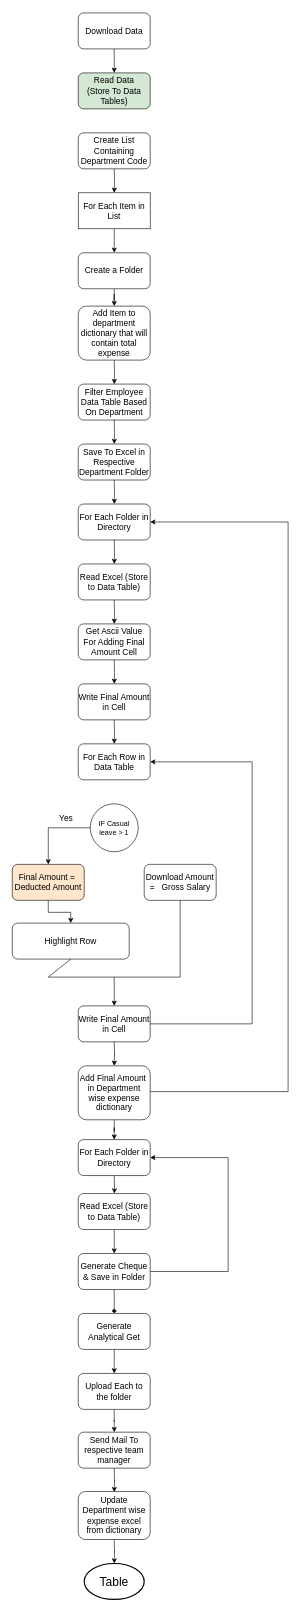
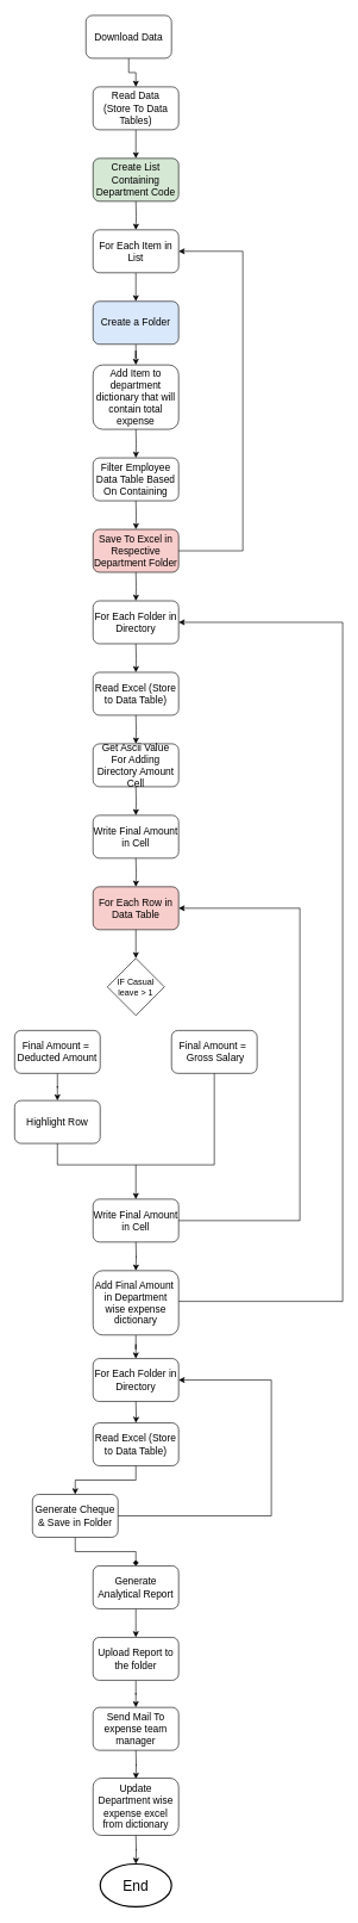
  <mxCell id="0" />
  <mxCell id="1" parent="0" />
  <mxCell id="2" style="edgeStyle=orthogonalEdgeStyle;rounded=0;orthogonalLoop=1;jettySize=auto;html=1;exitX=0.5;exitY=1;exitDx=0;exitDy=0;" parent="1" source="3" target="5" edge="1"><mxGeometry relative="1" as="geometry" /></mxCell>
- <mxCell id="3" value="&lt;font style=&quot;font-size: 14px;&quot;&gt;Download Data&lt;/font&gt;" style="rounded=1;whiteSpace=wrap;html=1;" parent="1" vertex="1"><mxGeometry x="130" y="20" width="120" height="60" as="geometry" /></mxCell>
- <mxCell id="5" value="&lt;font style=&quot;font-size: 14px;&quot;&gt;Read Data&lt;br&gt;(Store To Data Tables)&lt;br&gt;&lt;/font&gt;" style="rounded=1;whiteSpace=wrap;html=1;fillColor=#d5e8d4;" parent="1" vertex="1"><mxGeometry x="130" y="120" width="120" height="60" as="geometry" /></mxCell>
- <mxCell id="6" value="&lt;font style=&quot;font-size: 14px;&quot;&gt;Create List Containing Department Code&lt;br&gt;&lt;/font&gt;" style="rounded=1;whiteSpace=wrap;html=1;" parent="1" vertex="1"><mxGeometry x="130" y="220" width="120" height="60" as="geometry" /></mxCell>
+ <mxCell id="3" value="&lt;font style=&quot;font-size: 14px;&quot;&gt;Download Data&lt;/font&gt;" style="rounded=1;whiteSpace=wrap;html=1;" parent="1" vertex="1"><mxGeometry x="120" y="20" width="120" height="60" as="geometry" /></mxCell>
+ <mxCell id="4" value="" style="edgeStyle=orthogonalEdgeStyle;rounded=0;orthogonalLoop=1;jettySize=auto;html=1;" parent="1" source="5" target="6" edge="1"><mxGeometry relative="1" as="geometry" /></mxCell>
+ <mxCell id="5" value="&lt;font style=&quot;font-size: 14px;&quot;&gt;Read Data&lt;br&gt;(Store To Data Tables)&lt;br&gt;&lt;/font&gt;" style="rounded=1;whiteSpace=wrap;html=1;" parent="1" vertex="1"><mxGeometry x="130" y="120" width="120" height="60" as="geometry" /></mxCell>
+ <mxCell id="6" value="&lt;font style=&quot;font-size: 14px;&quot;&gt;Create List Containing Department Code&lt;br&gt;&lt;/font&gt;" style="rounded=1;whiteSpace=wrap;html=1;fillColor=#d5e8d4;" parent="1" vertex="1"><mxGeometry x="130" y="220" width="120" height="60" as="geometry" /></mxCell>
  <mxCell id="7" value="" style="edgeStyle=orthogonalEdgeStyle;rounded=0;orthogonalLoop=1;jettySize=auto;html=1;" parent="1" target="9" edge="1"><mxGeometry relative="1" as="geometry"><mxPoint x="190" y="280" as="sourcePoint" /></mxGeometry></mxCell>
  <mxCell id="8" value="" style="edgeStyle=orthogonalEdgeStyle;rounded=0;orthogonalLoop=1;jettySize=auto;html=1;" parent="1" source="9" edge="1"><mxGeometry relative="1" as="geometry"><mxPoint x="190" y="420" as="targetPoint" /></mxGeometry></mxCell>
- <mxCell id="9" value="&lt;font style=&quot;font-size: 14px;&quot;&gt;For Each Item in List&lt;br&gt;&lt;/font&gt;" style="whiteSpace=wrap;html=1;rounded=0;" parent="1" vertex="1"><mxGeometry x="130" y="320" width="120" height="60" as="geometry" /></mxCell>
+ <mxCell id="9" value="&lt;font style=&quot;font-size: 14px;&quot;&gt;For Each Item in List&lt;br&gt;&lt;/font&gt;" style="rounded=1;whiteSpace=wrap;html=1;" parent="1" vertex="1"><mxGeometry x="130" y="320" width="120" height="60" as="geometry" /></mxCell>
  <mxCell id="10" value="" style="edgeStyle=orthogonalEdgeStyle;rounded=0;orthogonalLoop=1;jettySize=auto;html=1;" parent="1" source="11" target="50" edge="1"><mxGeometry relative="1" as="geometry" /></mxCell>
- <mxCell id="11" value="&lt;font style=&quot;font-size: 14px;&quot;&gt;Create a Folder&lt;br&gt;&lt;/font&gt;" style="rounded=1;whiteSpace=wrap;html=1;" parent="1" vertex="1"><mxGeometry x="130" y="420" width="120" height="60" as="geometry" /></mxCell>
+ <mxCell id="11" value="&lt;font style=&quot;font-size: 14px;&quot;&gt;Create a Folder&lt;br&gt;&lt;/font&gt;" style="rounded=1;whiteSpace=wrap;html=1;fillColor=#dae8fc;" parent="1" vertex="1"><mxGeometry x="130" y="420" width="120" height="60" as="geometry" /></mxCell>
  <mxCell id="12" value="" style="edgeStyle=orthogonalEdgeStyle;rounded=0;orthogonalLoop=1;jettySize=auto;html=1;" parent="1" target="13" edge="1"><mxGeometry relative="1" as="geometry"><mxPoint x="190" y="599" as="sourcePoint" /></mxGeometry></mxCell>
- <mxCell id="13" value="&lt;font style=&quot;font-size: 14px;&quot;&gt;Filter Employee Data Table Based On Department&lt;br&gt;&lt;/font&gt;" style="rounded=1;whiteSpace=wrap;html=1;" parent="1" vertex="1"><mxGeometry x="130" y="639" width="120" height="60" as="geometry" /></mxCell>
+ <mxCell id="13" value="&lt;font style=&quot;font-size: 14px;&quot;&gt;Filter Employee Data Table Based On Containing&lt;br&gt;&lt;/font&gt;" style="rounded=1;whiteSpace=wrap;html=1;" parent="1" vertex="1"><mxGeometry x="130" y="639" width="120" height="60" as="geometry" /></mxCell>
  <mxCell id="14" value="" style="edgeStyle=orthogonalEdgeStyle;rounded=0;orthogonalLoop=1;jettySize=auto;html=1;" parent="1" target="15" edge="1"><mxGeometry relative="1" as="geometry"><mxPoint x="190" y="699" as="sourcePoint" /></mxGeometry></mxCell>
- <mxCell id="15" value="&lt;font style=&quot;font-size: 14px;&quot;&gt;Save To Excel in Respective Department Folder&lt;br&gt;&lt;/font&gt;" style="rounded=1;whiteSpace=wrap;html=1;" parent="1" vertex="1"><mxGeometry x="130" y="739" width="120" height="60" as="geometry" /></mxCell>
+ <mxCell id="15" value="&lt;font style=&quot;font-size: 14px;&quot;&gt;Save To Excel in Respective Department Folder&lt;br&gt;&lt;/font&gt;" style="rounded=1;whiteSpace=wrap;html=1;fillColor=#f8cecc;" parent="1" vertex="1"><mxGeometry x="130" y="739" width="120" height="60" as="geometry" /></mxCell>
  <mxCell id="16" value="" style="edgeStyle=orthogonalEdgeStyle;rounded=0;orthogonalLoop=1;jettySize=auto;html=1;" parent="1" target="17" edge="1"><mxGeometry relative="1" as="geometry"><mxPoint x="190" y="799" as="sourcePoint" /></mxGeometry></mxCell>
  <mxCell id="17" value="&lt;font style=&quot;font-size: 14px;&quot;&gt;For Each Folder in Directory&lt;br&gt;&lt;/font&gt;" style="rounded=1;whiteSpace=wrap;html=1;" parent="1" vertex="1"><mxGeometry x="130" y="839" width="120" height="60" as="geometry" /></mxCell>
+ <mxCell id="18" value="" style="endArrow=classic;html=1;rounded=0;entryX=1;entryY=0.5;entryDx=0;entryDy=0;exitX=1;exitY=0.5;exitDx=0;exitDy=0;" parent="1" source="15" target="9" edge="1"><mxGeometry width="50" height="50" relative="1" as="geometry"><mxPoint x="220" y="389" as="sourcePoint" /><mxPoint x="270" y="339" as="targetPoint" /><Array as="points"><mxPoint x="340" y="769" /><mxPoint x="340" y="350" /></Array></mxGeometry></mxCell>
  <mxCell id="19" value="" style="edgeStyle=orthogonalEdgeStyle;rounded=0;orthogonalLoop=1;jettySize=auto;html=1;" parent="1" target="20" edge="1"><mxGeometry relative="1" as="geometry"><mxPoint x="190" y="899" as="sourcePoint" /></mxGeometry></mxCell>
  <mxCell id="20" value="&lt;font style=&quot;font-size: 14px;&quot;&gt;Read Excel (Store to Data Table)&lt;br&gt;&lt;/font&gt;" style="rounded=1;whiteSpace=wrap;html=1;" parent="1" vertex="1"><mxGeometry x="130" y="939" width="120" height="60" as="geometry" /></mxCell>
  <mxCell id="21" value="" style="edgeStyle=orthogonalEdgeStyle;rounded=0;orthogonalLoop=1;jettySize=auto;html=1;" parent="1" target="22" edge="1"><mxGeometry relative="1" as="geometry"><mxPoint x="190" y="999" as="sourcePoint" /></mxGeometry></mxCell>
- <mxCell id="22" value="&lt;font style=&quot;font-size: 14px;&quot;&gt;Get Ascii Value For Adding Final Amount Cell&lt;br&gt;&lt;/font&gt;" style="rounded=1;whiteSpace=wrap;html=1;" parent="1" vertex="1"><mxGeometry x="130" y="1039" width="120" height="60" as="geometry" /></mxCell>
+ <mxCell id="22" value="&lt;font style=&quot;font-size: 14px;&quot;&gt;Get Ascii Value For Adding Directory Amount Cell&lt;br&gt;&lt;/font&gt;" style="rounded=1;whiteSpace=wrap;html=1;" parent="1" vertex="1"><mxGeometry x="130" y="1039" width="120" height="60" as="geometry" /></mxCell>
  <mxCell id="23" value="" style="edgeStyle=orthogonalEdgeStyle;rounded=0;orthogonalLoop=1;jettySize=auto;html=1;" parent="1" target="24" edge="1"><mxGeometry relative="1" as="geometry"><mxPoint x="190" y="1099" as="sourcePoint" /></mxGeometry></mxCell>
  <mxCell id="24" value="&lt;font style=&quot;font-size: 14px;&quot;&gt;Write Final Amount in Cell&lt;br&gt;&lt;/font&gt;" style="rounded=1;whiteSpace=wrap;html=1;" parent="1" vertex="1"><mxGeometry x="130" y="1139" width="120" height="60" as="geometry" /></mxCell>
  <mxCell id="25" value="" style="edgeStyle=orthogonalEdgeStyle;rounded=0;orthogonalLoop=1;jettySize=auto;html=1;" parent="1" target="26" edge="1"><mxGeometry relative="1" as="geometry"><mxPoint x="190" y="1199" as="sourcePoint" /></mxGeometry></mxCell>
- <mxCell id="26" value="&lt;font style=&quot;font-size: 14px;&quot;&gt;For Each Row in Data Table&lt;br&gt;&lt;/font&gt;" style="rounded=1;whiteSpace=wrap;html=1;" parent="1" vertex="1"><mxGeometry x="130" y="1239" width="120" height="60" as="geometry" /></mxCell>
- <mxCell id="28" style="edgeStyle=orthogonalEdgeStyle;rounded=0;orthogonalLoop=1;jettySize=auto;html=1;exitX=0;exitY=0.5;exitDx=0;exitDy=0;" parent="1" source="29" target="31" edge="1"><mxGeometry relative="1" as="geometry" /></mxCell>
- <mxCell id="29" value="IF Casual leave &amp;gt; 1" style="ellipse;whiteSpace=wrap;html=1;" parent="1" vertex="1"><mxGeometry x="150" y="1339" width="80" height="80" as="geometry" /></mxCell>
+ <mxCell id="26" value="&lt;font style=&quot;font-size: 14px;&quot;&gt;For Each Row in Data Table&lt;br&gt;&lt;/font&gt;" style="rounded=1;whiteSpace=wrap;html=1;fillColor=#f8cecc;" parent="1" vertex="1"><mxGeometry x="130" y="1239" width="120" height="60" as="geometry" /></mxCell>
+ <mxCell id="27" style="edgeStyle=orthogonalEdgeStyle;rounded=0;orthogonalLoop=1;jettySize=auto;html=1;exitX=0.5;exitY=1;exitDx=0;exitDy=0;entryX=0.5;entryY=0;entryDx=0;entryDy=0;" parent="1" source="26" target="29" edge="1"><mxGeometry relative="1" as="geometry"><mxPoint x="220" y="1329" as="sourcePoint" /></mxGeometry></mxCell>
+ <mxCell id="29" value="IF Casual leave &amp;gt; 1" style="rhombus;whiteSpace=wrap;html=1;" parent="1" vertex="1"><mxGeometry x="150" y="1339" width="80" height="80" as="geometry" /></mxCell>
  <mxCell id="30" value="" style="edgeStyle=orthogonalEdgeStyle;rounded=0;orthogonalLoop=1;jettySize=auto;html=1;" parent="1" source="31" target="45" edge="1"><mxGeometry relative="1" as="geometry" /></mxCell>
- <mxCell id="31" value="&lt;span style=&quot;font-size: 14px;&quot;&gt;Final Amount =&amp;nbsp; Deducted Amount&lt;/span&gt;" style="rounded=1;whiteSpace=wrap;html=1;fillColor=#ffe6cc;" parent="1" vertex="1"><mxGeometry x="20" y="1440" width="120" height="60" as="geometry" /></mxCell>
- <mxCell id="32" value="&lt;font style=&quot;font-size: 14px;&quot;&gt;Yes&lt;/font&gt;" style="text;html=1;strokeColor=none;fillColor=none;align=center;verticalAlign=middle;whiteSpace=wrap;rounded=0;" parent="1" vertex="1"><mxGeometry x="80" y="1349" width="60" height="30" as="geometry" /></mxCell>
- <mxCell id="33" value="&lt;span style=&quot;font-size: 14px;&quot;&gt;Download Amount =&amp;nbsp; &amp;nbsp;Gross Salary&lt;/span&gt;" style="rounded=1;whiteSpace=wrap;html=1;" parent="1" vertex="1"><mxGeometry x="240" y="1440" width="120" height="60" as="geometry" /></mxCell>
+ <mxCell id="31" value="&lt;span style=&quot;font-size: 14px;&quot;&gt;Final Amount =&amp;nbsp; Deducted Amount&lt;/span&gt;" style="rounded=1;whiteSpace=wrap;html=1;" parent="1" vertex="1"><mxGeometry x="20" y="1440" width="120" height="60" as="geometry" /></mxCell>
+ <mxCell id="33" value="&lt;span style=&quot;font-size: 14px;&quot;&gt;Final Amount =&amp;nbsp; &amp;nbsp;Gross Salary&lt;/span&gt;" style="rounded=1;whiteSpace=wrap;html=1;" parent="1" vertex="1"><mxGeometry x="240" y="1440" width="120" height="60" as="geometry" /></mxCell>
  <mxCell id="34" value="&lt;font style=&quot;font-size: 14px;&quot;&gt;Write Final Amount in Cell&lt;br&gt;&lt;/font&gt;" style="rounded=1;whiteSpace=wrap;html=1;" parent="1" vertex="1"><mxGeometry x="130" y="1676" width="120" height="60" as="geometry" /></mxCell>
  <mxCell id="35" value="" style="edgeStyle=orthogonalEdgeStyle;rounded=0;orthogonalLoop=1;jettySize=auto;html=1;" parent="1" edge="1"><mxGeometry relative="1" as="geometry"><mxPoint x="190" y="1736" as="sourcePoint" /><mxPoint x="190" y="1776" as="targetPoint" /></mxGeometry></mxCell>
  <mxCell id="36" value="" style="endArrow=classic;html=1;rounded=0;entryX=1;entryY=0.5;entryDx=0;entryDy=0;exitX=1;exitY=0.5;exitDx=0;exitDy=0;" parent="1" source="34" target="26" edge="1"><mxGeometry width="50" height="50" relative="1" as="geometry"><mxPoint x="220" y="1699" as="sourcePoint" /><mxPoint x="350" y="1369" as="targetPoint" /><Array as="points"><mxPoint x="420" y="1706" /><mxPoint x="420" y="1269" /></Array></mxGeometry></mxCell>
  <mxCell id="37" value="" style="edgeStyle=orthogonalEdgeStyle;rounded=0;orthogonalLoop=1;jettySize=auto;html=1;" edge="1" parent="1" source="38" target="51"><mxGeometry relative="1" as="geometry" /></mxCell>
  <mxCell id="38" value="&lt;font style=&quot;font-size: 14px;&quot;&gt;Add Final Amount&amp;nbsp; in Department wise expense dictionary&lt;br&gt;&lt;/font&gt;" style="rounded=1;whiteSpace=wrap;html=1;" parent="1" vertex="1"><mxGeometry x="130" y="1776" width="120" height="90" as="geometry" /></mxCell>
  <mxCell id="39" value="" style="endArrow=classic;html=1;rounded=0;entryX=1;entryY=0.5;entryDx=0;entryDy=0;" parent="1" target="17" edge="1"><mxGeometry width="50" height="50" relative="1" as="geometry"><mxPoint x="250" y="1819" as="sourcePoint" /><mxPoint x="250" y="1139" as="targetPoint" /><Array as="points"><mxPoint x="480" y="1819" /><mxPoint x="480" y="869" /></Array></mxGeometry></mxCell>
  <mxCell id="40" value="" style="edgeStyle=orthogonalEdgeStyle;rounded=0;orthogonalLoop=1;jettySize=auto;html=1;" parent="1" source="41" edge="1"><mxGeometry relative="1" as="geometry"><mxPoint x="190" y="2289" as="targetPoint" /></mxGeometry></mxCell>
- <mxCell id="41" value="&lt;span style=&quot;font-size: 14px;&quot;&gt;Generate Analytical Get&lt;br&gt;&lt;/span&gt;" style="rounded=1;whiteSpace=wrap;html=1;" parent="1" vertex="1"><mxGeometry x="130" y="2189" width="120" height="60" as="geometry" /></mxCell>
- <mxCell id="42" value="&lt;font style=&quot;font-size: 14px;&quot;&gt;Send Mail To respective team manager&lt;/font&gt;" style="rounded=1;whiteSpace=wrap;html=1;" parent="1" vertex="1"><mxGeometry x="130" y="2387" width="120" height="60" as="geometry" /></mxCell>
- <mxCell id="43" value="&lt;font style=&quot;font-size: 20px;&quot;&gt;Table&lt;/font&gt;" style="strokeWidth=2;html=1;shape=mxgraph.flowchart.start_1;whiteSpace=wrap;" parent="1" vertex="1"><mxGeometry x="140" y="2606" width="100" height="60" as="geometry" /></mxCell>
+ <mxCell id="41" value="&lt;span style=&quot;font-size: 14px;&quot;&gt;Generate Analytical Report&lt;br&gt;&lt;/span&gt;" style="rounded=1;whiteSpace=wrap;html=1;" parent="1" vertex="1"><mxGeometry x="130" y="2189" width="120" height="60" as="geometry" /></mxCell>
+ <mxCell id="42" value="&lt;font style=&quot;font-size: 14px;&quot;&gt;Send Mail To expense team manager&lt;/font&gt;" style="rounded=1;whiteSpace=wrap;html=1;" parent="1" vertex="1"><mxGeometry x="130" y="2387" width="120" height="60" as="geometry" /></mxCell>
+ <mxCell id="43" value="&lt;font style=&quot;font-size: 20px;&quot;&gt;End&lt;/font&gt;" style="strokeWidth=2;html=1;shape=mxgraph.flowchart.start_1;whiteSpace=wrap;" parent="1" vertex="1"><mxGeometry x="140" y="2606" width="100" height="60" as="geometry" /></mxCell>
  <mxCell id="44" value="" style="edgeStyle=orthogonalEdgeStyle;rounded=0;orthogonalLoop=1;jettySize=auto;html=1;" parent="1" edge="1"><mxGeometry relative="1" as="geometry"><mxPoint x="190" y="2447" as="sourcePoint" /><mxPoint x="190" y="2487" as="targetPoint" /></mxGeometry></mxCell>
- <mxCell id="45" value="&lt;span style=&quot;font-size: 14px;&quot;&gt;Highlight Row&lt;/span&gt;" style="rounded=1;whiteSpace=wrap;html=1;" parent="1" vertex="1"><mxGeometry x="20" y="1538" width="195" height="60" as="geometry" /></mxCell>
+ <mxCell id="45" value="&lt;span style=&quot;font-size: 14px;&quot;&gt;Highlight Row&lt;/span&gt;" style="rounded=1;whiteSpace=wrap;html=1;" parent="1" vertex="1"><mxGeometry x="20" y="1538" width="120" height="60" as="geometry" /></mxCell>
  <mxCell id="46" value="" style="endArrow=none;html=1;rounded=0;exitX=0.5;exitY=1;exitDx=0;exitDy=0;entryX=0.5;entryY=1;entryDx=0;entryDy=0;" parent="1" source="45" target="33" edge="1"><mxGeometry width="50" height="50" relative="1" as="geometry"><mxPoint x="360" y="1708" as="sourcePoint" /><mxPoint x="410" y="1658" as="targetPoint" /><Array as="points"><mxPoint x="80" y="1628" /><mxPoint x="300" y="1628" /></Array></mxGeometry></mxCell>
  <mxCell id="47" value="" style="endArrow=classic;html=1;rounded=0;entryX=0.5;entryY=0;entryDx=0;entryDy=0;" parent="1" target="34" edge="1"><mxGeometry width="50" height="50" relative="1" as="geometry"><mxPoint x="190" y="1628" as="sourcePoint" /><mxPoint x="410" y="1658" as="targetPoint" /></mxGeometry></mxCell>
  <mxCell id="48" value="&lt;span style=&quot;font-size: 14px;&quot;&gt;Update Department wise expense excel from dictionary&lt;/span&gt;" style="rounded=1;whiteSpace=wrap;html=1;" parent="1" vertex="1"><mxGeometry x="130" y="2486" width="120" height="80" as="geometry" /></mxCell>
  <mxCell id="49" value="" style="edgeStyle=orthogonalEdgeStyle;rounded=0;orthogonalLoop=1;jettySize=auto;html=1;" parent="1" edge="1"><mxGeometry relative="1" as="geometry"><mxPoint x="190" y="2566" as="sourcePoint" /><mxPoint x="190" y="2606" as="targetPoint" /></mxGeometry></mxCell>
  <mxCell id="50" value="&lt;font style=&quot;font-size: 14px;&quot;&gt;Add Item to department dictionary that will contain total expense&lt;/font&gt;" style="whiteSpace=wrap;html=1;rounded=1;" parent="1" vertex="1"><mxGeometry x="130" y="509" width="120" height="90" as="geometry" /></mxCell>
  <mxCell id="51" value="&lt;font style=&quot;font-size: 14px;&quot;&gt;For Each Folder in Directory&lt;/font&gt;" style="whiteSpace=wrap;html=1;rounded=1;" vertex="1" parent="1"><mxGeometry x="130" y="1899" width="120" height="60" as="geometry" /></mxCell>
  <mxCell id="52" value="" style="edgeStyle=orthogonalEdgeStyle;rounded=0;orthogonalLoop=1;jettySize=auto;html=1;" edge="1" target="54" parent="1"><mxGeometry relative="1" as="geometry"><mxPoint x="190" y="1959" as="sourcePoint" /></mxGeometry></mxCell>
  <mxCell id="53" value="" style="edgeStyle=orthogonalEdgeStyle;rounded=0;orthogonalLoop=1;jettySize=auto;html=1;" edge="1" parent="1" source="54" target="56"><mxGeometry relative="1" as="geometry" /></mxCell>
  <mxCell id="54" value="&lt;font style=&quot;font-size: 14px;&quot;&gt;Read Excel (Store to Data Table)&lt;br&gt;&lt;/font&gt;" style="rounded=1;whiteSpace=wrap;html=1;" vertex="1" parent="1"><mxGeometry x="130" y="1989" width="120" height="60" as="geometry" /></mxCell>
  <mxCell id="55" value="" style="edgeStyle=orthogonalEdgeStyle;rounded=0;orthogonalLoop=1;jettySize=auto;html=1;endArrow=diamond;" edge="1" parent="1" source="56" target="41"><mxGeometry relative="1" as="geometry" /></mxCell>
- <mxCell id="56" value="&lt;span style=&quot;font-size: 14px;&quot;&gt;Generate Cheque &amp;amp; Save in Folder&lt;/span&gt;" style="rounded=1;whiteSpace=wrap;html=1;" vertex="1" parent="1"><mxGeometry x="130" y="2089" width="120" height="60" as="geometry" /></mxCell>
+ <mxCell id="56" value="&lt;span style=&quot;font-size: 14px;&quot;&gt;Generate Cheque &amp;amp; Save in Folder&lt;/span&gt;" style="rounded=1;whiteSpace=wrap;html=1;" vertex="1" parent="1"><mxGeometry x="45" y="2089" width="120" height="60" as="geometry" /></mxCell>
  <mxCell id="57" value="" style="endArrow=classic;html=1;rounded=0;entryX=1;entryY=0.5;entryDx=0;entryDy=0;exitX=1;exitY=0.5;exitDx=0;exitDy=0;" edge="1" parent="1" source="56" target="51"><mxGeometry width="50" height="50" relative="1" as="geometry"><mxPoint x="300" y="2159" as="sourcePoint" /><mxPoint x="350" y="2109" as="targetPoint" /><Array as="points"><mxPoint x="380" y="2119" /><mxPoint x="380" y="1929" /></Array></mxGeometry></mxCell>
  <mxCell id="58" value="" style="edgeStyle=orthogonalEdgeStyle;rounded=0;orthogonalLoop=1;jettySize=auto;html=1;" edge="1" parent="1" source="59" target="42"><mxGeometry relative="1" as="geometry" /></mxCell>
- <mxCell id="59" value="&lt;span style=&quot;font-size: 14px;&quot;&gt;Upload Each to the folder&lt;/span&gt;" style="rounded=1;whiteSpace=wrap;html=1;" vertex="1" parent="1"><mxGeometry x="130" y="2289" width="120" height="60" as="geometry" /></mxCell>
+ <mxCell id="59" value="&lt;span style=&quot;font-size: 14px;&quot;&gt;Upload Report to the folder&lt;/span&gt;" style="rounded=1;whiteSpace=wrap;html=1;" vertex="1" parent="1"><mxGeometry x="130" y="2289" width="120" height="60" as="geometry" /></mxCell>
